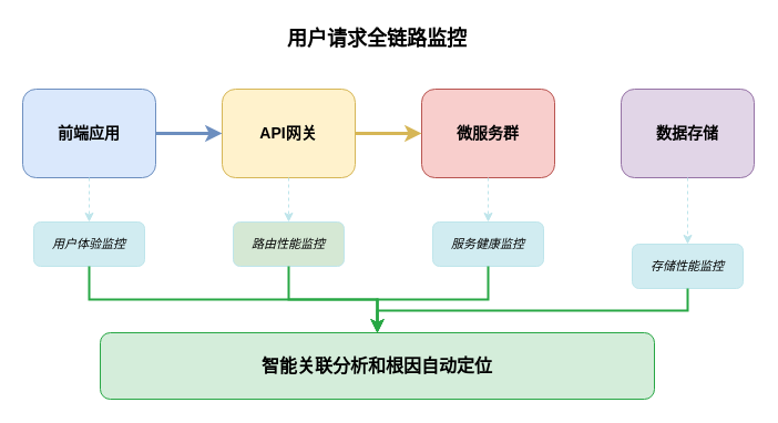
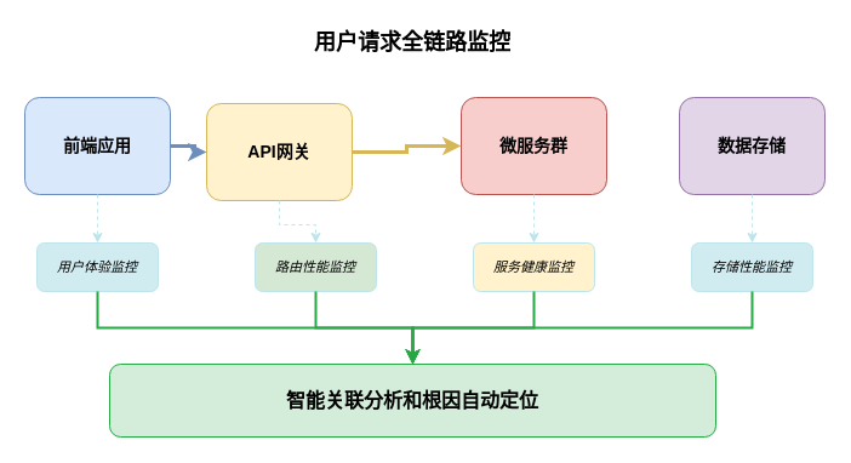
  <mxCell id="0" />
  <mxCell id="1" parent="0" />
  <mxCell id="2" value="用户请求全链路监控" style="text;html=1;strokeColor=none;fillColor=none;align=center;verticalAlign=middle;whiteSpace=wrap;rounded=0;fontSize=18;fontStyle=1;" parent="1" vertex="1"><mxGeometry x="240" y="20" width="200" height="30" as="geometry" /></mxCell>
  <mxCell id="3" value="前端应用" style="rounded=1;whiteSpace=wrap;html=1;fillColor=#dae8fc;strokeColor=#6c8ebf;fontSize=14;fontStyle=1;" parent="1" vertex="1"><mxGeometry x="20" y="80" width="120" height="80" as="geometry" /></mxCell>
- <mxCell id="4" value="API网关" style="rounded=1;whiteSpace=wrap;html=1;fillColor=#fff2cc;strokeColor=#d6b656;fontSize=14;fontStyle=1;" parent="1" vertex="1"><mxGeometry x="200" y="80" width="120" height="80" as="geometry" /></mxCell>
+ <mxCell id="4" value="API网关" style="rounded=1;whiteSpace=wrap;html=1;fillColor=#fff2cc;strokeColor=#d6b656;fontSize=14;fontStyle=1;" parent="1" vertex="1"><mxGeometry x="170" y="85" width="120" height="80" as="geometry" /></mxCell>
  <mxCell id="5" value="微服务群" style="rounded=1;whiteSpace=wrap;html=1;fillColor=#f8cecc;strokeColor=#b85450;fontSize=14;fontStyle=1;" parent="1" vertex="1"><mxGeometry x="380" y="80" width="120" height="80" as="geometry" /></mxCell>
  <mxCell id="6" value="数据存储" style="rounded=1;whiteSpace=wrap;html=1;fillColor=#e1d5e7;strokeColor=#9673a6;fontSize=14;fontStyle=1;" parent="1" vertex="1"><mxGeometry x="560" y="80" width="120" height="80" as="geometry" /></mxCell>
  <mxCell id="7" value="" style="edgeStyle=orthogonalEdgeStyle;rounded=0;orthogonalLoop=1;jettySize=auto;html=1;strokeWidth=3;fillColor=#dae8fc;strokeColor=#6c8ebf;" parent="1" source="3" target="4" edge="1"><mxGeometry relative="1" as="geometry" /></mxCell>
  <mxCell id="8" value="" style="edgeStyle=orthogonalEdgeStyle;rounded=0;orthogonalLoop=1;jettySize=auto;html=1;strokeWidth=3;fillColor=#fff2cc;strokeColor=#d6b656;" parent="1" source="4" target="5" edge="1"><mxGeometry relative="1" as="geometry" /></mxCell>
  <mxCell id="9" value="用户体验监控" style="rounded=1;whiteSpace=wrap;html=1;fillColor=#d1ecf1;strokeColor=#bee5eb;fontSize=11;fontStyle=2;" parent="1" vertex="1"><mxGeometry x="30" y="200" width="100" height="40" as="geometry" /></mxCell>
  <mxCell id="10" value="路由性能监控" style="rounded=1;whiteSpace=wrap;html=1;fillColor=#d5e8d4;strokeColor=#bee5eb;fontSize=11;fontStyle=2;" parent="1" vertex="1"><mxGeometry x="210" y="200" width="100" height="40" as="geometry" /></mxCell>
- <mxCell id="11" value="服务健康监控" style="rounded=1;whiteSpace=wrap;html=1;fillColor=#d1ecf1;strokeColor=#bee5eb;fontSize=11;fontStyle=2;" parent="1" vertex="1"><mxGeometry x="390" y="200" width="100" height="40" as="geometry" /></mxCell>
- <mxCell id="12" value="存储性能监控" style="rounded=1;whiteSpace=wrap;html=1;fillColor=#d1ecf1;strokeColor=#bee5eb;fontSize=11;fontStyle=2;" parent="1" vertex="1"><mxGeometry x="570" y="220" width="100" height="40" as="geometry" /></mxCell>
+ <mxCell id="11" value="服务健康监控" style="rounded=1;whiteSpace=wrap;html=1;fillColor=#fff2cc;strokeColor=#bee5eb;fontSize=11;fontStyle=2;" parent="1" vertex="1"><mxGeometry x="390" y="200" width="100" height="40" as="geometry" /></mxCell>
+ <mxCell id="12" value="存储性能监控" style="rounded=1;whiteSpace=wrap;html=1;fillColor=#d1ecf1;strokeColor=#bee5eb;fontSize=11;fontStyle=2;" parent="1" vertex="1"><mxGeometry x="570" y="200" width="100" height="40" as="geometry" /></mxCell>
  <mxCell id="13" value="" style="edgeStyle=orthogonalEdgeStyle;rounded=0;orthogonalLoop=1;jettySize=auto;html=1;strokeWidth=1;fillColor=#d1ecf1;strokeColor=#bee5eb;dashed=1;" parent="1" source="3" target="9" edge="1"><mxGeometry relative="1" as="geometry" /></mxCell>
  <mxCell id="14" value="" style="edgeStyle=orthogonalEdgeStyle;rounded=0;orthogonalLoop=1;jettySize=auto;html=1;strokeWidth=1;fillColor=#d1ecf1;strokeColor=#bee5eb;dashed=1;" parent="1" source="4" target="10" edge="1"><mxGeometry relative="1" as="geometry" /></mxCell>
  <mxCell id="15" value="" style="edgeStyle=orthogonalEdgeStyle;rounded=0;orthogonalLoop=1;jettySize=auto;html=1;strokeWidth=1;fillColor=#d1ecf1;strokeColor=#bee5eb;dashed=1;" parent="1" source="5" target="11" edge="1"><mxGeometry relative="1" as="geometry" /></mxCell>
  <mxCell id="16" value="" style="edgeStyle=orthogonalEdgeStyle;rounded=0;orthogonalLoop=1;jettySize=auto;html=1;strokeWidth=1;fillColor=#d1ecf1;strokeColor=#bee5eb;dashed=1;" parent="1" source="6" target="12" edge="1"><mxGeometry relative="1" as="geometry" /></mxCell>
  <mxCell id="17" value="智能关联分析和根因自动定位" style="rounded=1;whiteSpace=wrap;html=1;fillColor=#d4edda;strokeColor=#28a745;fontSize=16;fontStyle=1;" parent="1" vertex="1"><mxGeometry x="90" y="300" width="500" height="60" as="geometry" /></mxCell>
  <mxCell id="18" value="" style="edgeStyle=orthogonalEdgeStyle;rounded=0;orthogonalLoop=1;jettySize=auto;html=1;strokeWidth=2;fillColor=#d4edda;strokeColor=#28a745;" parent="1" source="9" target="17" edge="1"><mxGeometry relative="1" as="geometry" /></mxCell>
  <mxCell id="19" value="" style="edgeStyle=orthogonalEdgeStyle;rounded=0;orthogonalLoop=1;jettySize=auto;html=1;strokeWidth=2;fillColor=#d4edda;strokeColor=#28a745;" parent="1" source="10" target="17" edge="1"><mxGeometry relative="1" as="geometry" /></mxCell>
  <mxCell id="20" value="" style="edgeStyle=orthogonalEdgeStyle;rounded=0;orthogonalLoop=1;jettySize=auto;html=1;strokeWidth=2;fillColor=#d4edda;strokeColor=#28a745;" parent="1" source="11" target="17" edge="1"><mxGeometry relative="1" as="geometry" /></mxCell>
  <mxCell id="21" value="" style="edgeStyle=orthogonalEdgeStyle;rounded=0;orthogonalLoop=1;jettySize=auto;html=1;strokeWidth=2;fillColor=#d4edda;strokeColor=#28a745;" parent="1" source="12" target="17" edge="1"><mxGeometry relative="1" as="geometry" /></mxCell>
